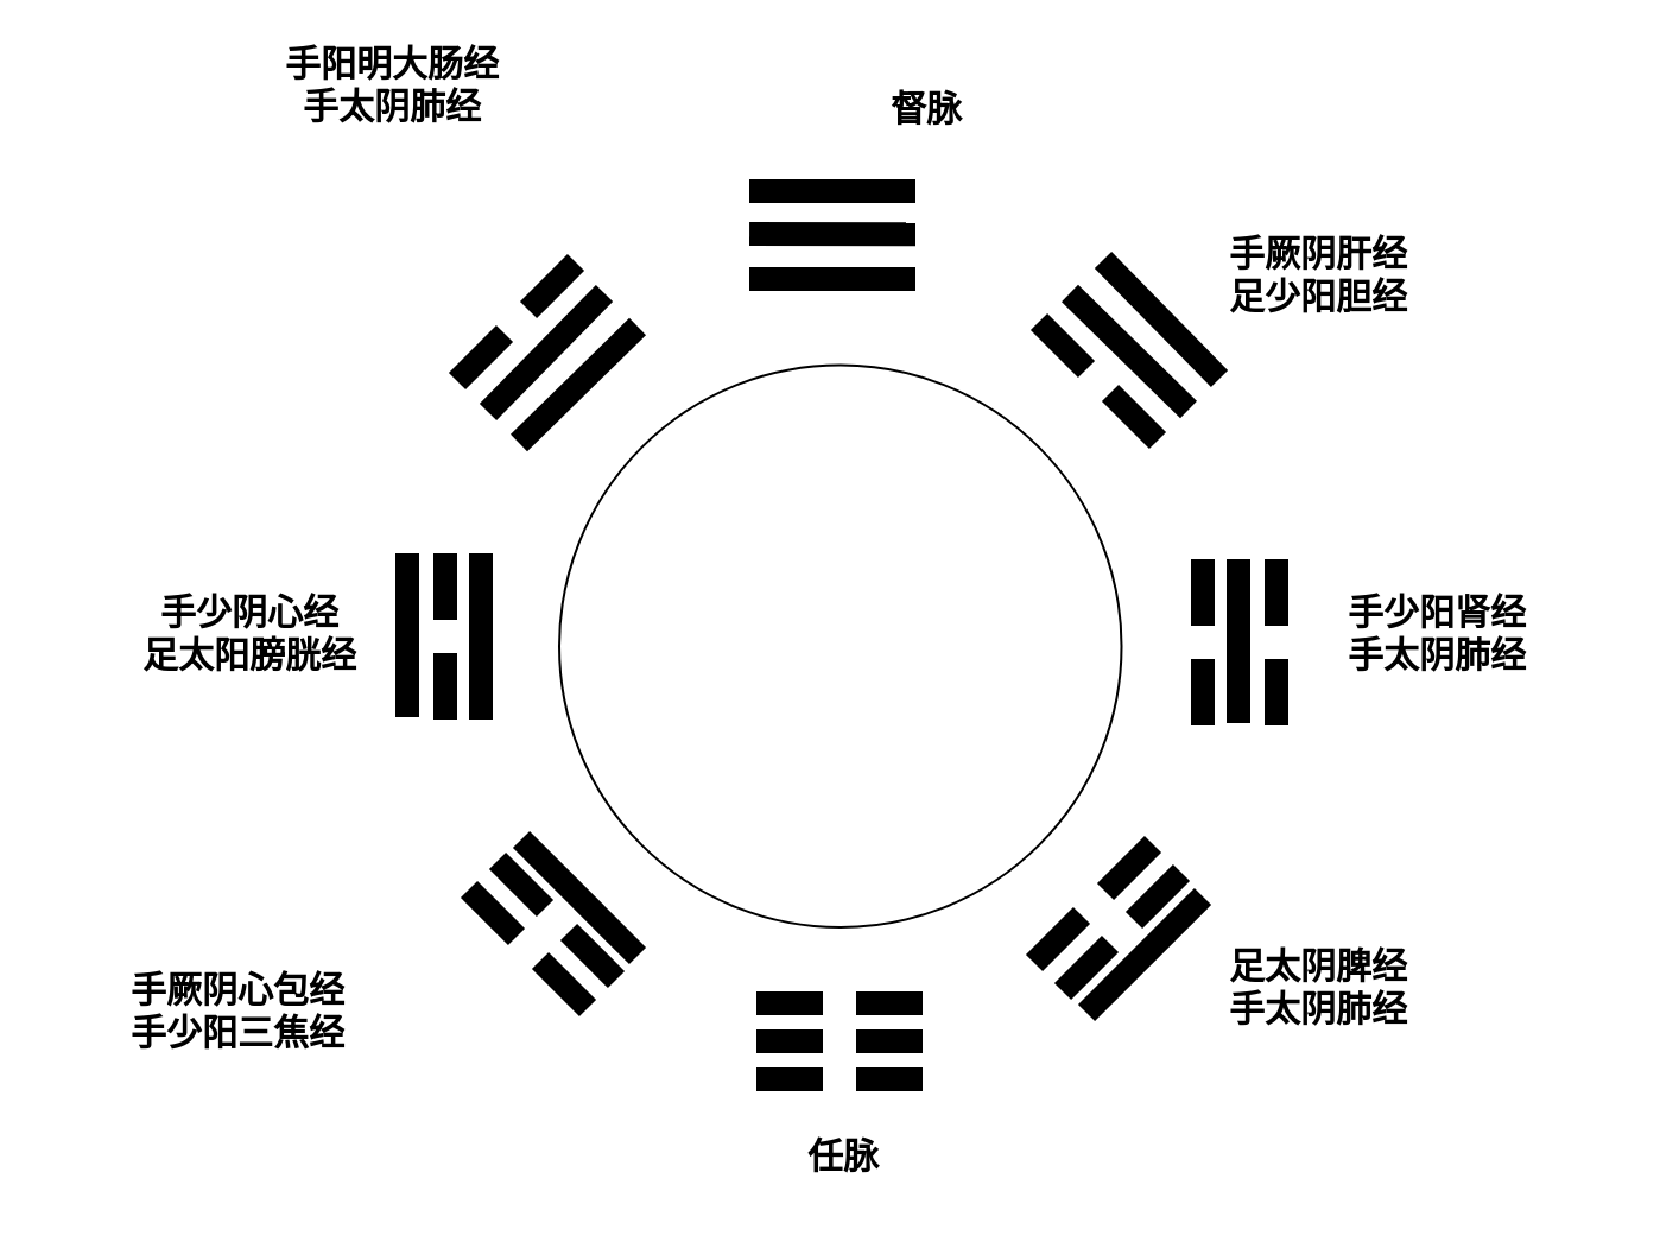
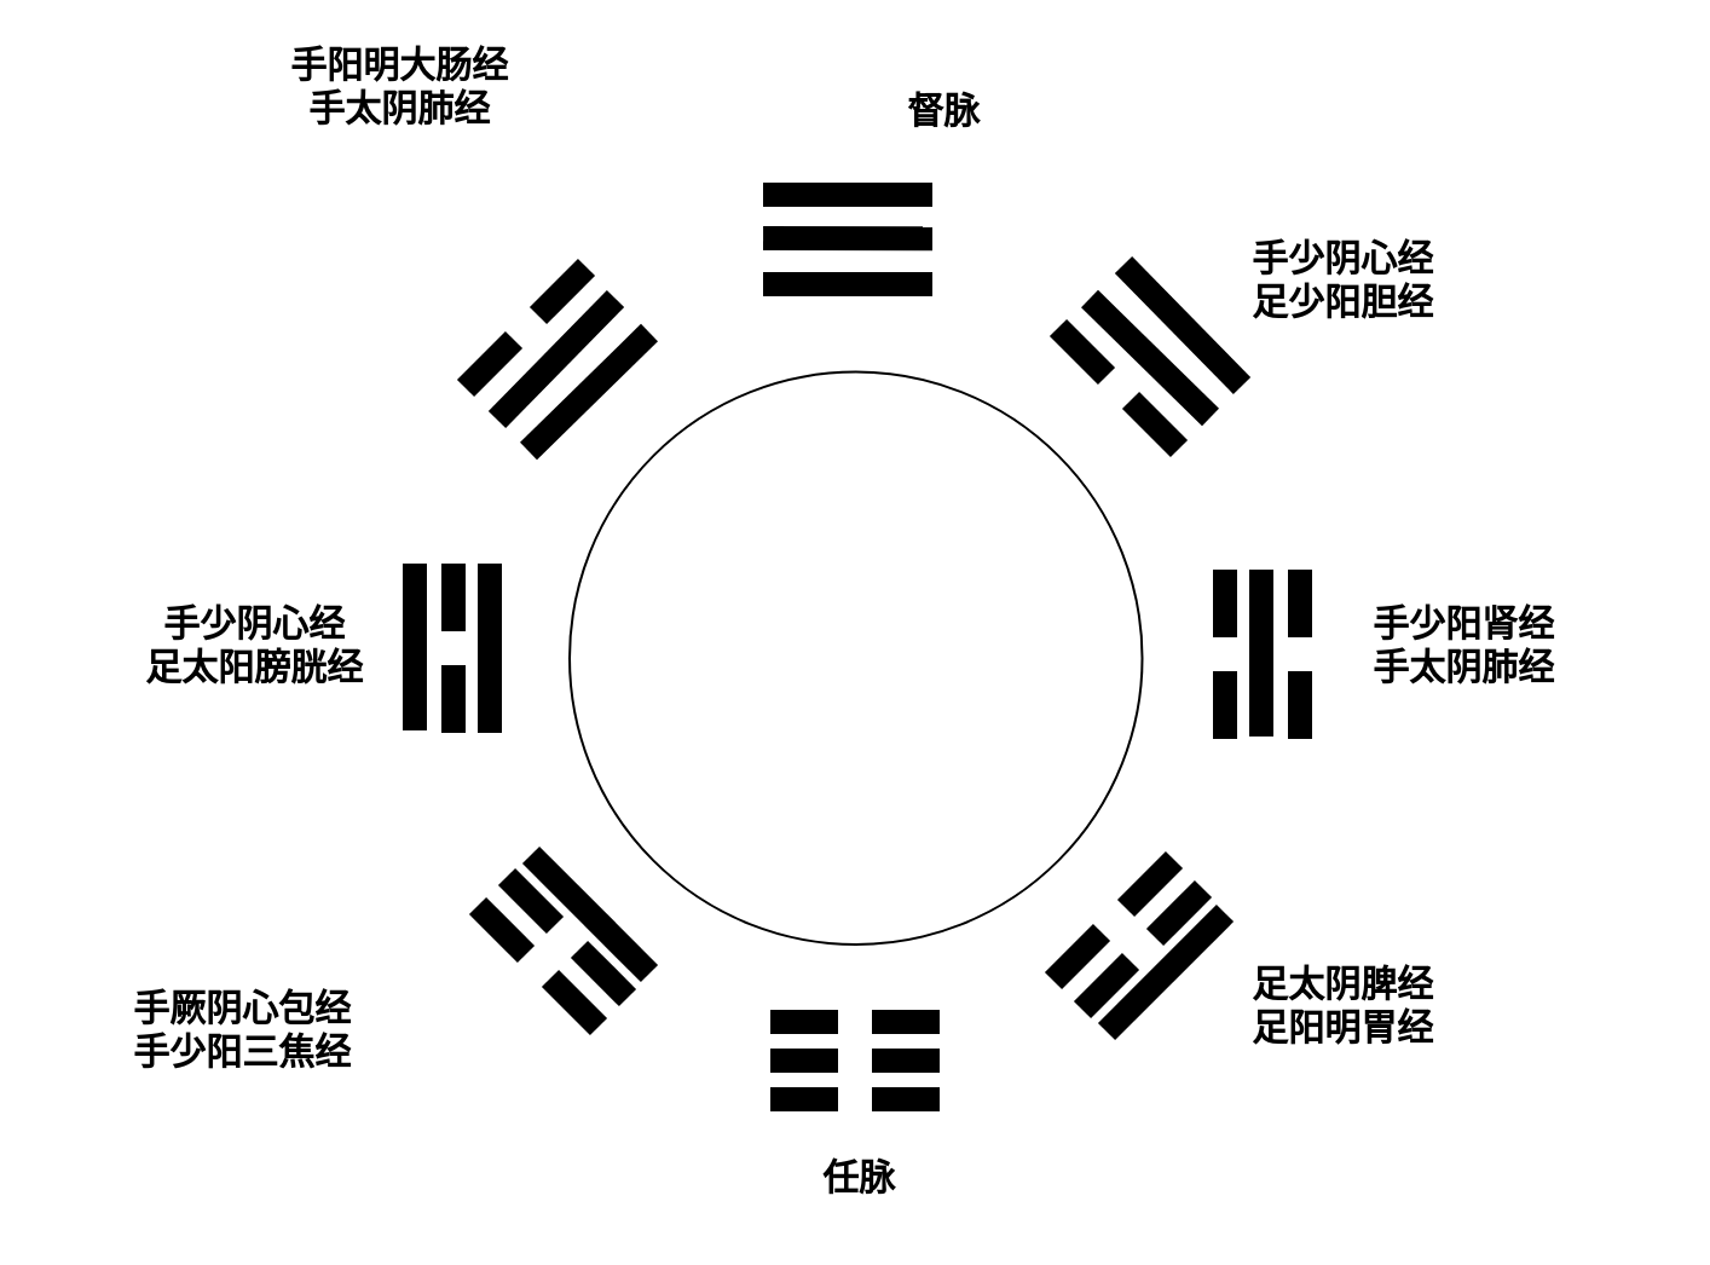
  <mxCell id="0" />
  <mxCell id="1" parent="0" />
  <mxCell id="2" value="督脉" style="text;html=1;align=center;verticalAlign=middle;whiteSpace=wrap;rounded=0;fontSize=15;fontStyle=1" parent="1" vertex="1"><mxGeometry x="360" y="30" width="60" height="30" as="geometry" /></mxCell>
  <mxCell id="3" value="任脉" style="text;html=1;align=center;verticalAlign=middle;whiteSpace=wrap;rounded=0;fontSize=15;fontStyle=1" parent="1" vertex="1"><mxGeometry x="325" y="471" width="60" height="30" as="geometry" /></mxCell>
  <mxCell id="4" value="手阳明大肠经&lt;div&gt;手太阴肺经&lt;/div&gt;" style="text;html=1;align=center;verticalAlign=middle;whiteSpace=wrap;rounded=0;fontSize=15;fontStyle=1" parent="1" vertex="1"><mxGeometry x="85" y="20" width="160" height="30" as="geometry" /></mxCell>
- <mxCell id="5" value="足太阴脾经&lt;div&gt;手太阴肺经&lt;/div&gt;" style="text;html=1;align=center;verticalAlign=middle;whiteSpace=wrap;rounded=0;fontSize=15;fontStyle=1" parent="1" vertex="1"><mxGeometry x="475" y="400" width="160" height="30" as="geometry" /></mxCell>
+ <mxCell id="5" value="足太阴脾经&lt;div&gt;足阳明胃经&lt;/div&gt;" style="text;html=1;align=center;verticalAlign=middle;whiteSpace=wrap;rounded=0;fontSize=15;fontStyle=1" parent="1" vertex="1"><mxGeometry x="475" y="400" width="160" height="30" as="geometry" /></mxCell>
  <mxCell id="6" value="手少阴心经&lt;div&gt;足太阳膀胱经&lt;/div&gt;" style="text;html=1;align=center;verticalAlign=middle;whiteSpace=wrap;rounded=0;fontSize=15;fontStyle=1" parent="1" vertex="1"><mxGeometry x="25" y="250.5" width="160" height="30" as="geometry" /></mxCell>
  <mxCell id="7" value="手厥阴心包经&lt;div&gt;手少阳三焦经&lt;/div&gt;" style="text;html=1;align=center;verticalAlign=middle;whiteSpace=wrap;rounded=0;fontSize=15;fontStyle=1" parent="1" vertex="1"><mxGeometry x="20" y="410" width="160" height="30" as="geometry" /></mxCell>
- <mxCell id="8" value="手厥阴肝经&lt;div&gt;足少阳胆经&lt;/div&gt;" style="text;html=1;align=center;verticalAlign=middle;whiteSpace=wrap;rounded=0;fontSize=15;fontStyle=1" parent="1" vertex="1"><mxGeometry x="475" y="100" width="160" height="30" as="geometry" /></mxCell>
+ <mxCell id="8" value="手少阴心经&lt;div&gt;足少阳胆经&lt;/div&gt;" style="text;html=1;align=center;verticalAlign=middle;whiteSpace=wrap;rounded=0;fontSize=15;fontStyle=1" parent="1" vertex="1"><mxGeometry x="475" y="100" width="160" height="30" as="geometry" /></mxCell>
  <mxCell id="9" value="手少阳肾经&lt;div&gt;手太阴肺经&lt;/div&gt;" style="text;html=1;align=center;verticalAlign=middle;whiteSpace=wrap;rounded=0;fontSize=15;fontStyle=1" parent="1" vertex="1"><mxGeometry x="525" y="250.5" width="160" height="30" as="geometry" /></mxCell>
  <mxCell id="10" value="" style="ellipse;whiteSpace=wrap;html=1;aspect=fixed;" vertex="1" parent="1"><mxGeometry x="235" y="153.25" width="236.75" height="236.75" as="geometry" /></mxCell>
  <mxCell id="11" value="" style="group;rotation=-45;" vertex="1" connectable="0" parent="1"><mxGeometry x="195" y="130" width="70" height="37" as="geometry" /></mxCell>
  <mxCell id="12" value="" style="endArrow=none;html=1;rounded=0;exitX=0.338;exitY=0.704;exitDx=0;exitDy=0;exitPerimeter=0;strokeWidth=10;" edge="1" parent="11"><mxGeometry width="50" height="50" relative="1" as="geometry"><mxPoint x="10" y="43" as="sourcePoint" /><mxPoint x="59" y="-7" as="targetPoint" /></mxGeometry></mxCell>
  <mxCell id="13" value="" style="endArrow=none;html=1;rounded=0;exitX=0.338;exitY=0.704;exitDx=0;exitDy=0;exitPerimeter=0;strokeWidth=10;" edge="1" parent="11"><mxGeometry width="50" height="50" relative="1" as="geometry"><mxPoint x="23" y="56" as="sourcePoint" /><mxPoint x="73" y="7" as="targetPoint" /></mxGeometry></mxCell>
  <mxCell id="14" value="" style="group;rotation=-45;" vertex="1" connectable="0" parent="11"><mxGeometry x="-13" y="5" width="70" as="geometry" /></mxCell>
  <mxCell id="15" value="" style="endArrow=none;html=1;rounded=0;exitX=0.338;exitY=0.704;exitDx=0;exitDy=0;exitPerimeter=0;strokeWidth=10;" edge="1" parent="14"><mxGeometry width="50" height="50" relative="1" as="geometry"><mxPoint x="10" y="25" as="sourcePoint" /><mxPoint x="30" y="5" as="targetPoint" /></mxGeometry></mxCell>
  <mxCell id="16" value="" style="endArrow=none;html=1;rounded=0;exitX=0.338;exitY=0.704;exitDx=0;exitDy=0;exitPerimeter=0;strokeWidth=10;" edge="1" parent="14"><mxGeometry width="50" height="50" relative="1" as="geometry"><mxPoint x="40" y="-5" as="sourcePoint" /><mxPoint x="60" y="-25" as="targetPoint" /></mxGeometry></mxCell>
  <mxCell id="17" value="" style="group;rotation=-90;" vertex="1" connectable="0" parent="1"><mxGeometry x="148" y="248.5" width="70" height="37" as="geometry" /></mxCell>
  <mxCell id="18" value="" style="endArrow=none;html=1;rounded=0;exitX=0.338;exitY=0.704;exitDx=0;exitDy=0;exitPerimeter=0;strokeWidth=10;" edge="1" parent="17"><mxGeometry width="50" height="50" relative="1" as="geometry"><mxPoint x="23" y="53" as="sourcePoint" /><mxPoint x="23" y="-16" as="targetPoint" /></mxGeometry></mxCell>
  <mxCell id="19" value="" style="endArrow=none;html=1;rounded=0;exitX=0.338;exitY=0.704;exitDx=0;exitDy=0;exitPerimeter=0;strokeWidth=10;" edge="1" parent="17"><mxGeometry width="50" height="50" relative="1" as="geometry"><mxPoint x="54" y="54" as="sourcePoint" /><mxPoint x="54" y="-16" as="targetPoint" /></mxGeometry></mxCell>
  <mxCell id="20" value="" style="group;rotation=-90;" vertex="1" connectable="0" parent="17"><mxGeometry x="4" y="19" width="70" as="geometry" /></mxCell>
  <mxCell id="21" value="" style="endArrow=none;html=1;rounded=0;exitX=0.338;exitY=0.704;exitDx=0;exitDy=0;exitPerimeter=0;strokeWidth=10;" edge="1" parent="20"><mxGeometry width="50" height="50" relative="1" as="geometry"><mxPoint x="35" y="35" as="sourcePoint" /><mxPoint x="35" y="7" as="targetPoint" /></mxGeometry></mxCell>
  <mxCell id="22" value="" style="endArrow=none;html=1;rounded=0;exitX=0.338;exitY=0.704;exitDx=0;exitDy=0;exitPerimeter=0;strokeWidth=10;" edge="1" parent="20"><mxGeometry width="50" height="50" relative="1" as="geometry"><mxPoint x="35" y="-7" as="sourcePoint" /><mxPoint x="35" y="-35" as="targetPoint" /></mxGeometry></mxCell>
  <mxCell id="23" value="" style="group" vertex="1" connectable="0" parent="1"><mxGeometry x="318" y="422" width="70" height="32" as="geometry" /></mxCell>
  <mxCell id="24" value="" style="group" vertex="1" connectable="0" parent="23"><mxGeometry y="16" width="70" as="geometry" /></mxCell>
  <mxCell id="25" value="" style="endArrow=none;html=1;rounded=0;exitX=0.338;exitY=0.704;exitDx=0;exitDy=0;exitPerimeter=0;strokeWidth=10;" edge="1" parent="24"><mxGeometry width="50" height="50" relative="1" as="geometry"><mxPoint as="sourcePoint" /><mxPoint x="28" as="targetPoint" /></mxGeometry></mxCell>
  <mxCell id="26" value="" style="endArrow=none;html=1;rounded=0;exitX=0.338;exitY=0.704;exitDx=0;exitDy=0;exitPerimeter=0;strokeWidth=10;" edge="1" parent="24"><mxGeometry width="50" height="50" relative="1" as="geometry"><mxPoint x="42" as="sourcePoint" /><mxPoint x="70" as="targetPoint" /></mxGeometry></mxCell>
  <mxCell id="27" value="" style="group" vertex="1" connectable="0" parent="23"><mxGeometry width="70" as="geometry" /></mxCell>
  <mxCell id="28" value="" style="endArrow=none;html=1;rounded=0;exitX=0.338;exitY=0.704;exitDx=0;exitDy=0;exitPerimeter=0;strokeWidth=10;" edge="1" parent="27"><mxGeometry width="50" height="50" relative="1" as="geometry"><mxPoint as="sourcePoint" /><mxPoint x="28" as="targetPoint" /></mxGeometry></mxCell>
  <mxCell id="29" value="" style="endArrow=none;html=1;rounded=0;exitX=0.338;exitY=0.704;exitDx=0;exitDy=0;exitPerimeter=0;strokeWidth=10;" edge="1" parent="27"><mxGeometry width="50" height="50" relative="1" as="geometry"><mxPoint x="42" as="sourcePoint" /><mxPoint x="70" as="targetPoint" /></mxGeometry></mxCell>
  <mxCell id="30" value="" style="group" vertex="1" connectable="0" parent="23"><mxGeometry y="32" width="70" as="geometry" /></mxCell>
  <mxCell id="31" value="" style="endArrow=none;html=1;rounded=0;exitX=0.338;exitY=0.704;exitDx=0;exitDy=0;exitPerimeter=0;strokeWidth=10;" edge="1" parent="30"><mxGeometry width="50" height="50" relative="1" as="geometry"><mxPoint as="sourcePoint" /><mxPoint x="28" as="targetPoint" /></mxGeometry></mxCell>
  <mxCell id="32" value="" style="endArrow=none;html=1;rounded=0;exitX=0.338;exitY=0.704;exitDx=0;exitDy=0;exitPerimeter=0;strokeWidth=10;" edge="1" parent="30"><mxGeometry width="50" height="50" relative="1" as="geometry"><mxPoint x="42" as="sourcePoint" /><mxPoint x="70" as="targetPoint" /></mxGeometry></mxCell>
  <mxCell id="33" value="" style="group;rotation=-45;" vertex="1" connectable="0" parent="1"><mxGeometry x="436" y="376" width="70" height="30" as="geometry" /></mxCell>
  <mxCell id="34" value="" style="endArrow=none;html=1;rounded=0;exitX=0.338;exitY=0.704;exitDx=0;exitDy=0;exitPerimeter=0;strokeWidth=10;" edge="1" parent="33"><mxGeometry width="50" height="50" relative="1" as="geometry"><mxPoint x="21" y="50" as="sourcePoint" /><mxPoint x="70" y="1" as="targetPoint" /></mxGeometry></mxCell>
  <mxCell id="35" value="" style="group;rotation=-45;" vertex="1" connectable="0" parent="33"><mxGeometry x="1" y="16" width="70" as="geometry" /></mxCell>
  <mxCell id="36" value="" style="endArrow=none;html=1;rounded=0;exitX=0.338;exitY=0.704;exitDx=0;exitDy=0;exitPerimeter=0;strokeWidth=10;" edge="1" parent="35"><mxGeometry width="50" height="50" relative="1" as="geometry"><mxPoint x="10" y="25" as="sourcePoint" /><mxPoint x="30" y="5" as="targetPoint" /></mxGeometry></mxCell>
  <mxCell id="37" value="" style="endArrow=none;html=1;rounded=0;exitX=0.338;exitY=0.704;exitDx=0;exitDy=0;exitPerimeter=0;strokeWidth=10;" edge="1" parent="35"><mxGeometry width="50" height="50" relative="1" as="geometry"><mxPoint x="40" y="-5" as="sourcePoint" /><mxPoint x="60" y="-25" as="targetPoint" /></mxGeometry></mxCell>
  <mxCell id="38" value="" style="group;rotation=-45;" vertex="1" connectable="0" parent="33"><mxGeometry x="-11" y="4" width="70" as="geometry" /></mxCell>
  <mxCell id="39" value="" style="endArrow=none;html=1;rounded=0;exitX=0.338;exitY=0.704;exitDx=0;exitDy=0;exitPerimeter=0;strokeWidth=10;" edge="1" parent="38"><mxGeometry width="50" height="50" relative="1" as="geometry"><mxPoint x="10" y="25" as="sourcePoint" /><mxPoint x="30" y="5" as="targetPoint" /></mxGeometry></mxCell>
  <mxCell id="40" value="" style="endArrow=none;html=1;rounded=0;exitX=0.338;exitY=0.704;exitDx=0;exitDy=0;exitPerimeter=0;strokeWidth=10;" edge="1" parent="38"><mxGeometry width="50" height="50" relative="1" as="geometry"><mxPoint x="40" y="-5" as="sourcePoint" /><mxPoint x="60" y="-25" as="targetPoint" /></mxGeometry></mxCell>
  <mxCell id="41" value="" style="group" vertex="1" connectable="0" parent="1"><mxGeometry x="315" y="80" width="70" height="37" as="geometry" /></mxCell>
  <mxCell id="42" value="" style="endArrow=none;html=1;rounded=0;exitX=0.338;exitY=0.704;exitDx=0;exitDy=0;exitPerimeter=0;strokeWidth=10;" edge="1" parent="41"><mxGeometry width="50" height="50" relative="1" as="geometry"><mxPoint x="0.022" y="18.002" as="sourcePoint" /><mxPoint x="70" y="18.08" as="targetPoint" /></mxGeometry></mxCell>
  <mxCell id="43" value="" style="endArrow=none;html=1;rounded=0;exitX=0.338;exitY=0.704;exitDx=0;exitDy=0;exitPerimeter=0;strokeWidth=10;" edge="1" parent="41"><mxGeometry width="50" height="50" relative="1" as="geometry"><mxPoint y="37" as="sourcePoint" /><mxPoint x="70" y="37" as="targetPoint" /></mxGeometry></mxCell>
  <mxCell id="44" value="" style="endArrow=none;html=1;rounded=0;exitX=0.338;exitY=0.704;exitDx=0;exitDy=0;exitPerimeter=0;strokeWidth=10;" edge="1" parent="41"><mxGeometry width="50" height="50" relative="1" as="geometry"><mxPoint as="sourcePoint" /><mxPoint x="70" as="targetPoint" /></mxGeometry></mxCell>
  <mxCell id="45" value="" style="group;rotation=-135;" vertex="1" connectable="0" parent="1"><mxGeometry x="198" y="373" width="70" height="30" as="geometry" /></mxCell>
  <mxCell id="46" value="" style="endArrow=none;html=1;rounded=0;exitX=0.338;exitY=0.704;exitDx=0;exitDy=0;exitPerimeter=0;strokeWidth=10;" edge="1" parent="45"><mxGeometry width="50" height="50" relative="1" as="geometry"><mxPoint x="70" y="29" as="sourcePoint" /><mxPoint x="21" y="-20" as="targetPoint" /></mxGeometry></mxCell>
  <mxCell id="47" value="" style="group;rotation=-135;" vertex="1" connectable="0" parent="45"><mxGeometry x="1" y="14" width="70" as="geometry" /></mxCell>
  <mxCell id="48" value="" style="endArrow=none;html=1;rounded=0;exitX=0.338;exitY=0.704;exitDx=0;exitDy=0;exitPerimeter=0;strokeWidth=10;" edge="1" parent="47"><mxGeometry width="50" height="50" relative="1" as="geometry"><mxPoint x="60" y="25" as="sourcePoint" /><mxPoint x="40" y="5" as="targetPoint" /></mxGeometry></mxCell>
  <mxCell id="49" value="" style="endArrow=none;html=1;rounded=0;exitX=0.338;exitY=0.704;exitDx=0;exitDy=0;exitPerimeter=0;strokeWidth=10;" edge="1" parent="47"><mxGeometry width="50" height="50" relative="1" as="geometry"><mxPoint x="30" y="-5" as="sourcePoint" /><mxPoint x="10" y="-25" as="targetPoint" /></mxGeometry></mxCell>
  <mxCell id="50" value="" style="group;rotation=-135;" vertex="1" connectable="0" parent="45"><mxGeometry x="-11" y="26" width="70" as="geometry" /></mxCell>
  <mxCell id="51" value="" style="endArrow=none;html=1;rounded=0;exitX=0.338;exitY=0.704;exitDx=0;exitDy=0;exitPerimeter=0;strokeWidth=10;" edge="1" parent="50"><mxGeometry width="50" height="50" relative="1" as="geometry"><mxPoint x="60" y="25" as="sourcePoint" /><mxPoint x="40" y="5" as="targetPoint" /></mxGeometry></mxCell>
  <mxCell id="52" value="" style="endArrow=none;html=1;rounded=0;exitX=0.338;exitY=0.704;exitDx=0;exitDy=0;exitPerimeter=0;strokeWidth=10;" edge="1" parent="50"><mxGeometry width="50" height="50" relative="1" as="geometry"><mxPoint x="30" y="-5" as="sourcePoint" /><mxPoint x="10" y="-25" as="targetPoint" /></mxGeometry></mxCell>
  <mxCell id="53" value="" style="group" vertex="1" connectable="0" parent="1"><mxGeometry x="506" y="235" width="31" height="70" as="geometry" /></mxCell>
  <mxCell id="54" value="" style="endArrow=none;html=1;rounded=0;exitX=0.338;exitY=0.704;exitDx=0;exitDy=0;exitPerimeter=0;strokeWidth=10;" edge="1" parent="53"><mxGeometry width="50" height="50" relative="1" as="geometry"><mxPoint x="15" y="69" as="sourcePoint" /><mxPoint x="15" as="targetPoint" /></mxGeometry></mxCell>
  <mxCell id="55" value="" style="group;rotation=-90;" vertex="1" connectable="0" parent="53"><mxGeometry x="-4" y="35" width="70" as="geometry" /></mxCell>
  <mxCell id="56" value="" style="endArrow=none;html=1;rounded=0;exitX=0.338;exitY=0.704;exitDx=0;exitDy=0;exitPerimeter=0;strokeWidth=10;" edge="1" parent="55"><mxGeometry width="50" height="50" relative="1" as="geometry"><mxPoint x="35" y="35" as="sourcePoint" /><mxPoint x="35" y="7" as="targetPoint" /></mxGeometry></mxCell>
  <mxCell id="57" value="" style="endArrow=none;html=1;rounded=0;exitX=0.338;exitY=0.704;exitDx=0;exitDy=0;exitPerimeter=0;strokeWidth=10;" edge="1" parent="55"><mxGeometry width="50" height="50" relative="1" as="geometry"><mxPoint x="35" y="-7" as="sourcePoint" /><mxPoint x="35" y="-35" as="targetPoint" /></mxGeometry></mxCell>
  <mxCell id="58" value="" style="group;rotation=-90;" vertex="1" connectable="0" parent="53"><mxGeometry x="-35" y="35" width="70" as="geometry" /></mxCell>
  <mxCell id="59" value="" style="endArrow=none;html=1;rounded=0;exitX=0.338;exitY=0.704;exitDx=0;exitDy=0;exitPerimeter=0;strokeWidth=10;" edge="1" parent="58"><mxGeometry width="50" height="50" relative="1" as="geometry"><mxPoint x="35" y="35" as="sourcePoint" /><mxPoint x="35" y="7" as="targetPoint" /></mxGeometry></mxCell>
  <mxCell id="60" value="" style="endArrow=none;html=1;rounded=0;exitX=0.338;exitY=0.704;exitDx=0;exitDy=0;exitPerimeter=0;strokeWidth=10;" edge="1" parent="58"><mxGeometry width="50" height="50" relative="1" as="geometry"><mxPoint x="35" y="-7" as="sourcePoint" /><mxPoint x="35" y="-35" as="targetPoint" /></mxGeometry></mxCell>
  <mxCell id="61" value="" style="group;rotation=-135;" vertex="1" connectable="0" parent="1"><mxGeometry x="440" y="128" width="70" height="37" as="geometry" /></mxCell>
  <mxCell id="62" value="" style="endArrow=none;html=1;rounded=0;exitX=0.338;exitY=0.704;exitDx=0;exitDy=0;exitPerimeter=0;strokeWidth=10;" edge="1" parent="61"><mxGeometry width="50" height="50" relative="1" as="geometry"><mxPoint x="60" y="44" as="sourcePoint" /><mxPoint x="10" y="-5" as="targetPoint" /></mxGeometry></mxCell>
  <mxCell id="63" value="" style="endArrow=none;html=1;rounded=0;exitX=0.338;exitY=0.704;exitDx=0;exitDy=0;exitPerimeter=0;strokeWidth=10;" edge="1" parent="61"><mxGeometry width="50" height="50" relative="1" as="geometry"><mxPoint x="73" y="31" as="sourcePoint" /><mxPoint x="24" y="-19" as="targetPoint" /></mxGeometry></mxCell>
  <mxCell id="64" value="" style="group;rotation=-135;" vertex="1" connectable="0" parent="61"><mxGeometry x="-13" y="32" width="70" as="geometry" /></mxCell>
  <mxCell id="65" value="" style="endArrow=none;html=1;rounded=0;exitX=0.338;exitY=0.704;exitDx=0;exitDy=0;exitPerimeter=0;strokeWidth=10;" edge="1" parent="64"><mxGeometry width="50" height="50" relative="1" as="geometry"><mxPoint x="60" y="25" as="sourcePoint" /><mxPoint x="40" y="5" as="targetPoint" /></mxGeometry></mxCell>
  <mxCell id="66" value="" style="endArrow=none;html=1;rounded=0;exitX=0.338;exitY=0.704;exitDx=0;exitDy=0;exitPerimeter=0;strokeWidth=10;" edge="1" parent="64"><mxGeometry width="50" height="50" relative="1" as="geometry"><mxPoint x="30" y="-5" as="sourcePoint" /><mxPoint x="10" y="-25" as="targetPoint" /></mxGeometry></mxCell>
